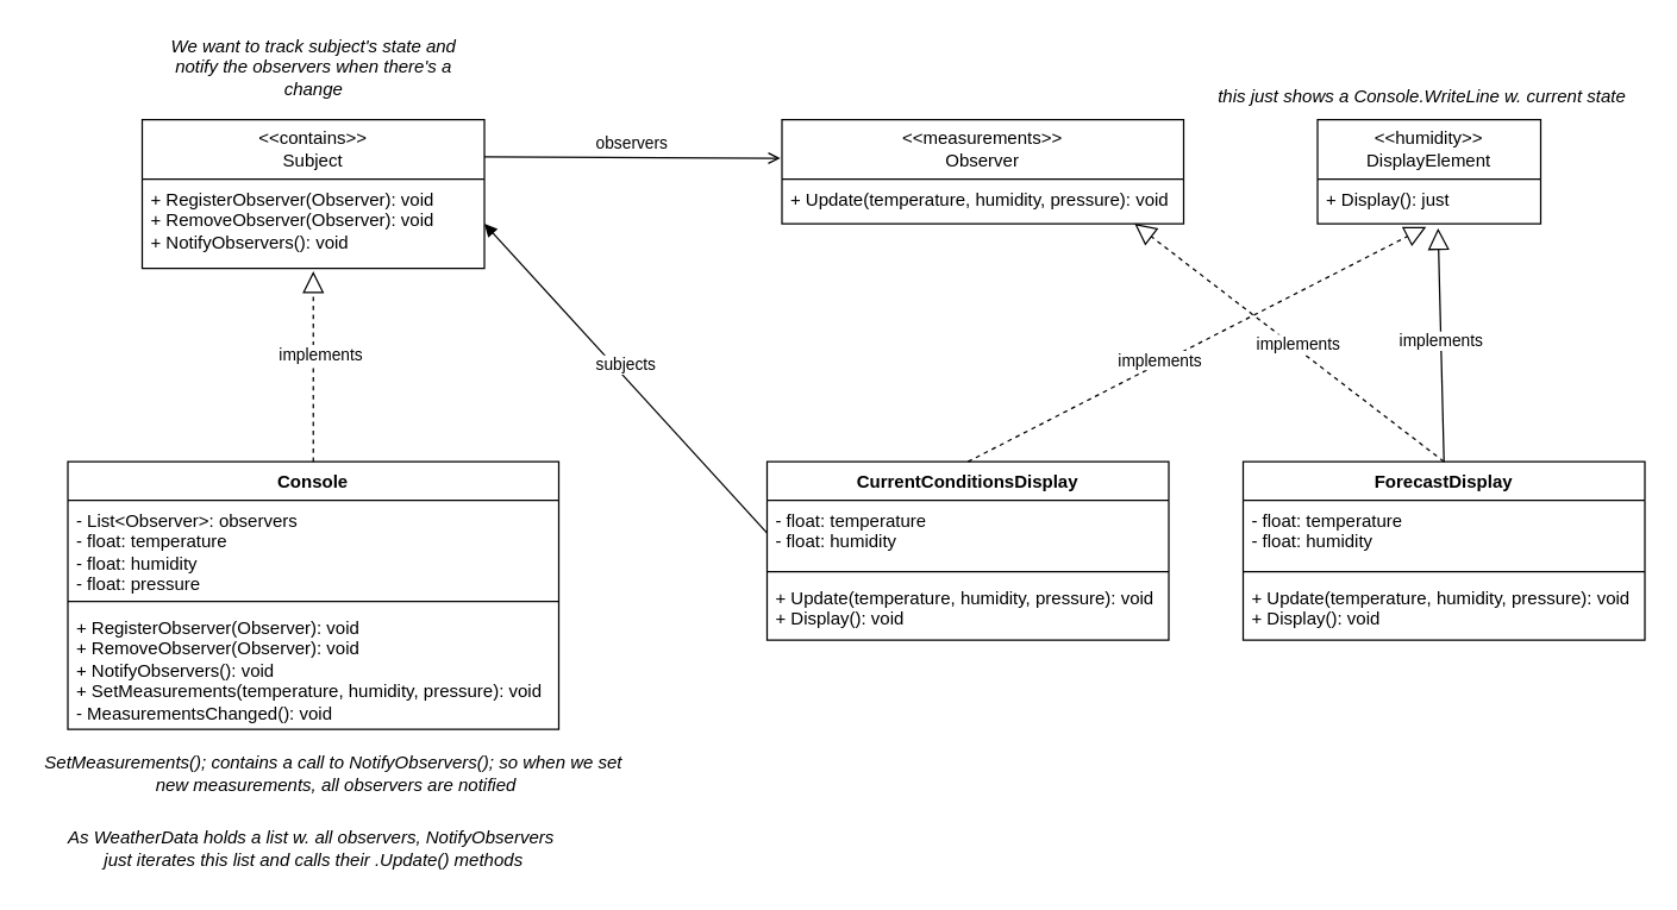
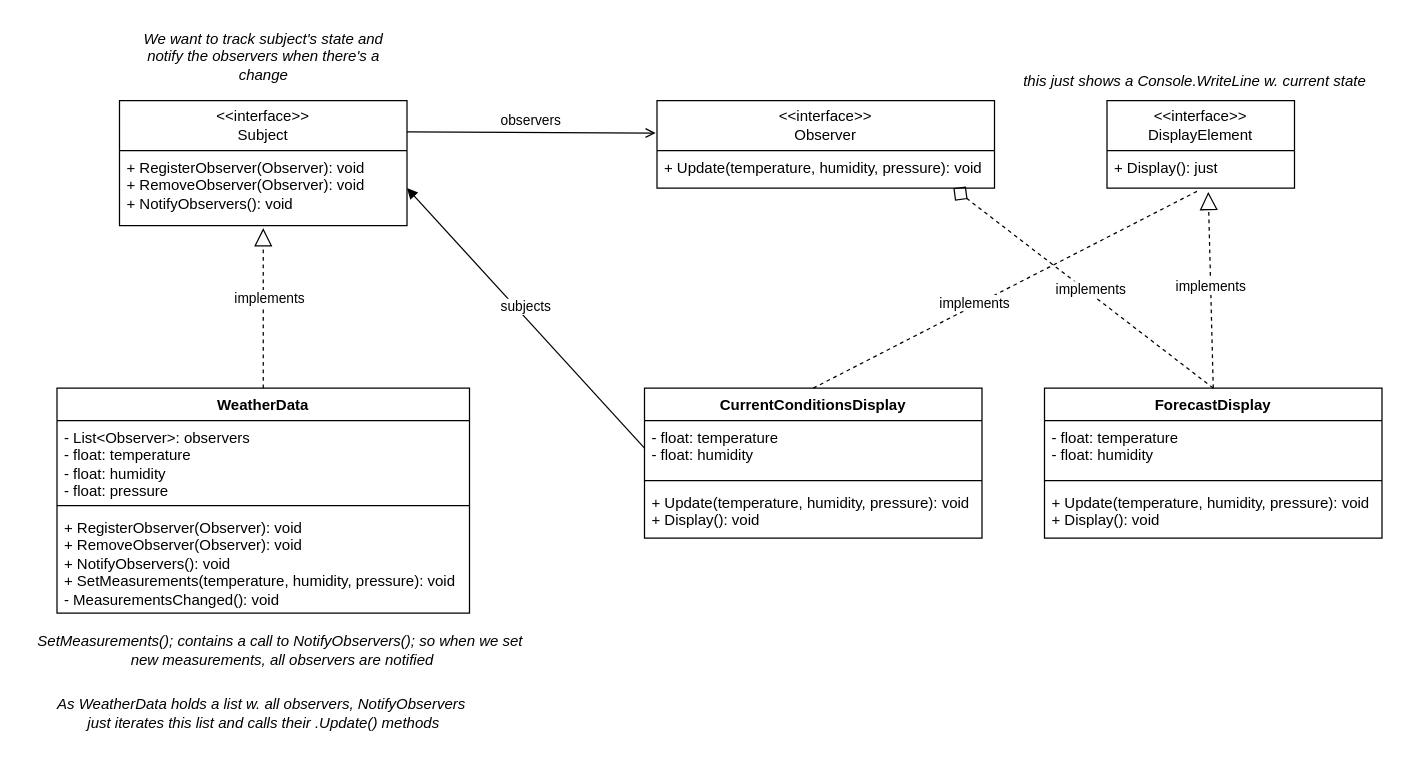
  <mxCell id="0" />
  <mxCell id="1" parent="0" />
- <mxCell id="2" value="&amp;lt;&amp;lt;contains&amp;gt;&amp;gt;&lt;div&gt;Subject&lt;/div&gt;" style="swimlane;fontStyle=0;childLayout=stackLayout;horizontal=1;startSize=40;fillColor=none;horizontalStack=0;resizeParent=1;resizeParentMax=0;resizeLast=0;collapsible=1;marginBottom=0;whiteSpace=wrap;html=1;" vertex="1" parent="1"><mxGeometry x="95" y="80" width="230" height="100" as="geometry" /></mxCell>
+ <mxCell id="2" value="&amp;lt;&amp;lt;interface&amp;gt;&amp;gt;&lt;div&gt;Subject&lt;/div&gt;" style="swimlane;fontStyle=0;childLayout=stackLayout;horizontal=1;startSize=40;fillColor=none;horizontalStack=0;resizeParent=1;resizeParentMax=0;resizeLast=0;collapsible=1;marginBottom=0;whiteSpace=wrap;html=1;" vertex="1" parent="1"><mxGeometry x="95" y="80" width="230" height="100" as="geometry" /></mxCell>
  <mxCell id="3" value="+ RegisterObserver(Observer): void&lt;div&gt;+ RemoveObserver(Observer): void&lt;/div&gt;&lt;div&gt;+ NotifyObservers(): void&lt;br&gt;&lt;div&gt;&lt;br&gt;&lt;/div&gt;&lt;/div&gt;" style="text;strokeColor=none;fillColor=none;align=left;verticalAlign=top;spacingLeft=4;spacingRight=4;overflow=hidden;rotatable=0;points=[[0,0.5],[1,0.5]];portConstraint=eastwest;whiteSpace=wrap;html=1;" vertex="1" parent="2"><mxGeometry y="40" width="230" height="60" as="geometry" /></mxCell>
- <mxCell id="4" value="Console" style="swimlane;fontStyle=1;align=center;verticalAlign=top;childLayout=stackLayout;horizontal=1;startSize=26;horizontalStack=0;resizeParent=1;resizeParentMax=0;resizeLast=0;collapsible=1;marginBottom=0;whiteSpace=wrap;html=1;" vertex="1" parent="1"><mxGeometry x="45" y="310" width="330" height="180" as="geometry" /></mxCell>
+ <mxCell id="4" value="WeatherData" style="swimlane;fontStyle=1;align=center;verticalAlign=top;childLayout=stackLayout;horizontal=1;startSize=26;horizontalStack=0;resizeParent=1;resizeParentMax=0;resizeLast=0;collapsible=1;marginBottom=0;whiteSpace=wrap;html=1;" vertex="1" parent="1"><mxGeometry x="45" y="310" width="330" height="180" as="geometry" /></mxCell>
  <mxCell id="5" value="- List&amp;lt;Observer&amp;gt;: observers&lt;div&gt;- float: temperature&lt;/div&gt;&lt;div&gt;- float: humidity&lt;/div&gt;&lt;div&gt;- float: pressure&lt;/div&gt;" style="text;strokeColor=none;fillColor=none;align=left;verticalAlign=top;spacingLeft=4;spacingRight=4;overflow=hidden;rotatable=0;points=[[0,0.5],[1,0.5]];portConstraint=eastwest;whiteSpace=wrap;html=1;" vertex="1" parent="4"><mxGeometry y="26" width="330" height="64" as="geometry" /></mxCell>
  <mxCell id="6" value="" style="line;strokeWidth=1;fillColor=none;align=left;verticalAlign=middle;spacingTop=-1;spacingLeft=3;spacingRight=3;rotatable=0;labelPosition=right;points=[];portConstraint=eastwest;strokeColor=inherit;" vertex="1" parent="4"><mxGeometry y="90" width="330" height="8" as="geometry" /></mxCell>
  <mxCell id="7" value="+ RegisterObserver(Observer): void&lt;div&gt;+ RemoveObserver(Observer): void&lt;/div&gt;&lt;div&gt;+ NotifyObservers(): void&lt;/div&gt;&lt;div&gt;+ SetMeasurements(temperature, humidity, pressure): void&lt;/div&gt;&lt;div&gt;- MeasurementsChanged(): void&lt;/div&gt;" style="text;strokeColor=none;fillColor=none;align=left;verticalAlign=top;spacingLeft=4;spacingRight=4;overflow=hidden;rotatable=0;points=[[0,0.5],[1,0.5]];portConstraint=eastwest;whiteSpace=wrap;html=1;" vertex="1" parent="4"><mxGeometry y="98" width="330" height="82" as="geometry" /></mxCell>
  <mxCell id="8" value="" style="endArrow=block;dashed=1;endFill=0;endSize=12;html=1;rounded=0;exitX=0.5;exitY=0;exitDx=0;exitDy=0;entryX=0.5;entryY=1.033;entryDx=0;entryDy=0;entryPerimeter=0;" edge="1" parent="1" source="4" target="3"><mxGeometry width="160" relative="1" as="geometry"><mxPoint x="915" y="540" as="sourcePoint" /><mxPoint x="1075" y="540" as="targetPoint" /></mxGeometry></mxCell>
  <mxCell id="9" value="implements" style="edgeLabel;html=1;align=center;verticalAlign=middle;resizable=0;points=[];" vertex="1" connectable="0" parent="8"><mxGeometry x="0.14" y="-4" relative="1" as="geometry"><mxPoint as="offset" /></mxGeometry></mxCell>
  <mxCell id="10" value="&lt;i&gt;We want to track subject's state and notify the observers when there's a change&lt;/i&gt;" style="text;html=1;align=center;verticalAlign=middle;whiteSpace=wrap;rounded=0;" vertex="1" parent="1"><mxGeometry x="107.5" y="20" width="205" height="50" as="geometry" /></mxCell>
- <mxCell id="11" value="&amp;lt;&amp;lt;measurements&amp;gt;&amp;gt;&lt;div&gt;Observer&lt;/div&gt;" style="swimlane;fontStyle=0;childLayout=stackLayout;horizontal=1;startSize=40;fillColor=none;horizontalStack=0;resizeParent=1;resizeParentMax=0;resizeLast=0;collapsible=1;marginBottom=0;whiteSpace=wrap;html=1;" vertex="1" parent="1"><mxGeometry x="525" y="80" width="270" height="70" as="geometry" /></mxCell>
+ <mxCell id="11" value="&amp;lt;&amp;lt;interface&amp;gt;&amp;gt;&lt;div&gt;Observer&lt;/div&gt;" style="swimlane;fontStyle=0;childLayout=stackLayout;horizontal=1;startSize=40;fillColor=none;horizontalStack=0;resizeParent=1;resizeParentMax=0;resizeLast=0;collapsible=1;marginBottom=0;whiteSpace=wrap;html=1;" vertex="1" parent="1"><mxGeometry x="525" y="80" width="270" height="70" as="geometry" /></mxCell>
  <mxCell id="12" value="+ Update(temperature, humidity, pressure): void&lt;div&gt;&lt;div&gt;&lt;br&gt;&lt;/div&gt;&lt;/div&gt;" style="text;strokeColor=none;fillColor=none;align=left;verticalAlign=top;spacingLeft=4;spacingRight=4;overflow=hidden;rotatable=0;points=[[0,0.5],[1,0.5]];portConstraint=eastwest;whiteSpace=wrap;html=1;" vertex="1" parent="11"><mxGeometry y="40" width="270" height="30" as="geometry" /></mxCell>
  <mxCell id="13" value="CurrentConditionsDisplay" style="swimlane;fontStyle=1;align=center;verticalAlign=top;childLayout=stackLayout;horizontal=1;startSize=26;horizontalStack=0;resizeParent=1;resizeParentMax=0;resizeLast=0;collapsible=1;marginBottom=0;whiteSpace=wrap;html=1;" vertex="1" parent="1"><mxGeometry x="515" y="310" width="270" height="120" as="geometry" /></mxCell>
  <mxCell id="14" value="&lt;div&gt;- float: temperature&lt;/div&gt;&lt;div&gt;- float: humidity&lt;/div&gt;" style="text;strokeColor=none;fillColor=none;align=left;verticalAlign=top;spacingLeft=4;spacingRight=4;overflow=hidden;rotatable=0;points=[[0,0.5],[1,0.5]];portConstraint=eastwest;whiteSpace=wrap;html=1;" vertex="1" parent="13"><mxGeometry y="26" width="270" height="44" as="geometry" /></mxCell>
  <mxCell id="15" value="" style="line;strokeWidth=1;fillColor=none;align=left;verticalAlign=middle;spacingTop=-1;spacingLeft=3;spacingRight=3;rotatable=0;labelPosition=right;points=[];portConstraint=eastwest;strokeColor=inherit;" vertex="1" parent="13"><mxGeometry y="70" width="270" height="8" as="geometry" /></mxCell>
  <mxCell id="16" value="+ Update(temperature, humidity, pressure): void&lt;div&gt;+ Display(): void&lt;/div&gt;" style="text;strokeColor=none;fillColor=none;align=left;verticalAlign=top;spacingLeft=4;spacingRight=4;overflow=hidden;rotatable=0;points=[[0,0.5],[1,0.5]];portConstraint=eastwest;whiteSpace=wrap;html=1;" vertex="1" parent="13"><mxGeometry y="78" width="270" height="42" as="geometry" /></mxCell>
- <mxCell id="17" value="&amp;lt;&amp;lt;humidity&amp;gt;&amp;gt;&lt;div&gt;DisplayElement&lt;/div&gt;" style="swimlane;fontStyle=0;childLayout=stackLayout;horizontal=1;startSize=40;fillColor=none;horizontalStack=0;resizeParent=1;resizeParentMax=0;resizeLast=0;collapsible=1;marginBottom=0;whiteSpace=wrap;html=1;" vertex="1" parent="1"><mxGeometry x="885" y="80" width="150" height="70" as="geometry" /></mxCell>
+ <mxCell id="17" value="&amp;lt;&amp;lt;interface&amp;gt;&amp;gt;&lt;div&gt;DisplayElement&lt;/div&gt;" style="swimlane;fontStyle=0;childLayout=stackLayout;horizontal=1;startSize=40;fillColor=none;horizontalStack=0;resizeParent=1;resizeParentMax=0;resizeLast=0;collapsible=1;marginBottom=0;whiteSpace=wrap;html=1;" vertex="1" parent="1"><mxGeometry x="885" y="80" width="150" height="70" as="geometry" /></mxCell>
  <mxCell id="18" value="+ Display(): just&lt;div&gt;&lt;div&gt;&lt;br&gt;&lt;/div&gt;&lt;/div&gt;" style="text;strokeColor=none;fillColor=none;align=left;verticalAlign=top;spacingLeft=4;spacingRight=4;overflow=hidden;rotatable=0;points=[[0,0.5],[1,0.5]];portConstraint=eastwest;whiteSpace=wrap;html=1;" vertex="1" parent="17"><mxGeometry y="40" width="150" height="30" as="geometry" /></mxCell>
  <mxCell id="19" value="ForecastDisplay" style="swimlane;fontStyle=1;align=center;verticalAlign=top;childLayout=stackLayout;horizontal=1;startSize=26;horizontalStack=0;resizeParent=1;resizeParentMax=0;resizeLast=0;collapsible=1;marginBottom=0;whiteSpace=wrap;html=1;" vertex="1" parent="1"><mxGeometry x="835" y="310" width="270" height="120" as="geometry" /></mxCell>
  <mxCell id="20" value="&lt;div&gt;- float: temperature&lt;/div&gt;&lt;div&gt;- float: humidity&lt;/div&gt;" style="text;strokeColor=none;fillColor=none;align=left;verticalAlign=top;spacingLeft=4;spacingRight=4;overflow=hidden;rotatable=0;points=[[0,0.5],[1,0.5]];portConstraint=eastwest;whiteSpace=wrap;html=1;" vertex="1" parent="19"><mxGeometry y="26" width="270" height="44" as="geometry" /></mxCell>
  <mxCell id="21" value="" style="line;strokeWidth=1;fillColor=none;align=left;verticalAlign=middle;spacingTop=-1;spacingLeft=3;spacingRight=3;rotatable=0;labelPosition=right;points=[];portConstraint=eastwest;strokeColor=inherit;" vertex="1" parent="19"><mxGeometry y="70" width="270" height="8" as="geometry" /></mxCell>
  <mxCell id="22" value="+ Update(temperature, humidity, pressure): void&lt;div&gt;+ Display(): void&lt;/div&gt;" style="text;strokeColor=none;fillColor=none;align=left;verticalAlign=top;spacingLeft=4;spacingRight=4;overflow=hidden;rotatable=0;points=[[0,0.5],[1,0.5]];portConstraint=eastwest;whiteSpace=wrap;html=1;" vertex="1" parent="19"><mxGeometry y="78" width="270" height="42" as="geometry" /></mxCell>
- <mxCell id="23" value="" style="endArrow=block;dashed=1;endFill=0;endSize=12;html=1;rounded=0;exitX=0.5;exitY=0;exitDx=0;exitDy=0;entryX=0.487;entryY=1.067;entryDx=0;entryDy=0;entryPerimeter=0;" edge="1" parent="1" source="13" target="18"><mxGeometry width="160" relative="1" as="geometry"><mxPoint x="120" y="330" as="sourcePoint" /><mxPoint x="120" y="202" as="targetPoint" /></mxGeometry></mxCell>
+ <mxCell id="23" value="" style="endArrow=none;dashed=1;endFill=0;endSize=12;html=1;rounded=0;exitX=0.5;exitY=0;exitDx=0;exitDy=0;entryX=0.487;entryY=1.067;entryDx=0;entryDy=0;entryPerimeter=0;" edge="1" parent="1" source="13" target="18"><mxGeometry width="160" relative="1" as="geometry"><mxPoint x="120" y="330" as="sourcePoint" /><mxPoint x="120" y="202" as="targetPoint" /></mxGeometry></mxCell>
  <mxCell id="24" value="implements" style="edgeLabel;html=1;align=center;verticalAlign=middle;resizable=0;points=[];" vertex="1" connectable="0" parent="23"><mxGeometry x="-0.158" y="2" relative="1" as="geometry"><mxPoint as="offset" /></mxGeometry></mxCell>
- <mxCell id="25" value="" style="endArrow=block;dashed=1;endFill=0;endSize=12;html=1;rounded=0;exitX=0.5;exitY=0;exitDx=0;exitDy=0;entryX=0.878;entryY=1;entryDx=0;entryDy=0;entryPerimeter=0;" edge="1" parent="1" source="19" target="12"><mxGeometry width="160" relative="1" as="geometry"><mxPoint x="130" y="340" as="sourcePoint" /><mxPoint x="130" y="212" as="targetPoint" /></mxGeometry></mxCell>
+ <mxCell id="25" value="" style="endArrow=diamond;dashed=1;endFill=0;endSize=12;html=1;rounded=0;exitX=0.5;exitY=0;exitDx=0;exitDy=0;entryX=0.878;entryY=1;entryDx=0;entryDy=0;entryPerimeter=0;" edge="1" parent="1" source="19" target="12"><mxGeometry width="160" relative="1" as="geometry"><mxPoint x="130" y="340" as="sourcePoint" /><mxPoint x="130" y="212" as="targetPoint" /></mxGeometry></mxCell>
  <mxCell id="26" value="implements" style="edgeLabel;html=1;align=center;verticalAlign=middle;resizable=0;points=[];" vertex="1" connectable="0" parent="25"><mxGeometry x="-0.041" y="-3" relative="1" as="geometry"><mxPoint as="offset" /></mxGeometry></mxCell>
- <mxCell id="27" value="" style="endArrow=block;dashed=0;endFill=0;endSize=12;html=1;rounded=0;exitX=0.5;exitY=0;exitDx=0;exitDy=0;entryX=0.54;entryY=1.1;entryDx=0;entryDy=0;entryPerimeter=0;" edge="1" parent="1" source="19" target="18"><mxGeometry width="160" relative="1" as="geometry"><mxPoint x="140" y="350" as="sourcePoint" /><mxPoint x="140" y="222" as="targetPoint" /></mxGeometry></mxCell>
+ <mxCell id="27" value="" style="endArrow=block;dashed=1;endFill=0;endSize=12;html=1;rounded=0;exitX=0.5;exitY=0;exitDx=0;exitDy=0;entryX=0.54;entryY=1.1;entryDx=0;entryDy=0;entryPerimeter=0;" edge="1" parent="1" source="19" target="18"><mxGeometry width="160" relative="1" as="geometry"><mxPoint x="140" y="350" as="sourcePoint" /><mxPoint x="140" y="222" as="targetPoint" /></mxGeometry></mxCell>
  <mxCell id="28" value="implements" style="edgeLabel;html=1;align=center;verticalAlign=middle;resizable=0;points=[];" vertex="1" connectable="0" parent="27"><mxGeometry x="0.045" relative="1" as="geometry"><mxPoint as="offset" /></mxGeometry></mxCell>
  <mxCell id="29" value="observers" style="html=1;verticalAlign=bottom;endArrow=open;curved=0;rounded=0;exitX=1;exitY=0.25;exitDx=0;exitDy=0;entryX=-0.004;entryY=0.371;entryDx=0;entryDy=0;entryPerimeter=0;" edge="1" parent="1" source="2" target="11"><mxGeometry x="-0.0" width="80" relative="1" as="geometry"><mxPoint x="315" y="100" as="sourcePoint" /><mxPoint x="395" y="100" as="targetPoint" /><mxPoint as="offset" /></mxGeometry></mxCell>
  <mxCell id="30" value="subjects" style="html=1;verticalAlign=bottom;endArrow=block;curved=0;rounded=0;exitX=0;exitY=0.5;exitDx=0;exitDy=0;entryX=1;entryY=0.5;entryDx=0;entryDy=0;" edge="1" parent="1" source="14" target="3"><mxGeometry x="-0.0" width="80" relative="1" as="geometry"><mxPoint x="225" y="115" as="sourcePoint" /><mxPoint x="535" y="108" as="targetPoint" /><mxPoint as="offset" /></mxGeometry></mxCell>
  <mxCell id="31" value="&lt;i&gt;this just shows a Console.WriteLine w. current state&lt;/i&gt;" style="text;html=1;align=center;verticalAlign=middle;resizable=0;points=[];autosize=1;strokeColor=none;fillColor=none;" vertex="1" parent="1"><mxGeometry x="805" y="50" width="300" height="30" as="geometry" /></mxCell>
  <mxCell id="32" value="&lt;i&gt;SetMeasurements(); contains a call to NotifyObservers(); so when we set&amp;nbsp;&lt;/i&gt;&lt;div&gt;&lt;i&gt;new measurements, all observers are notified&lt;/i&gt;&lt;/div&gt;" style="text;html=1;align=center;verticalAlign=middle;resizable=0;points=[];autosize=1;strokeColor=none;fillColor=none;" vertex="1" parent="1"><mxGeometry x="20" y="500" width="410" height="40" as="geometry" /></mxCell>
  <mxCell id="33" value="&lt;i&gt;As WeatherData holds a list w. all observers, NotifyObservers&amp;nbsp;&lt;/i&gt;&lt;div&gt;&lt;i&gt;just iterates this list and calls their .Update() methods&lt;/i&gt;&lt;/div&gt;" style="text;html=1;align=center;verticalAlign=middle;resizable=0;points=[];autosize=1;strokeColor=none;fillColor=none;" vertex="1" parent="1"><mxGeometry x="35" y="550" width="350" height="40" as="geometry" /></mxCell>
